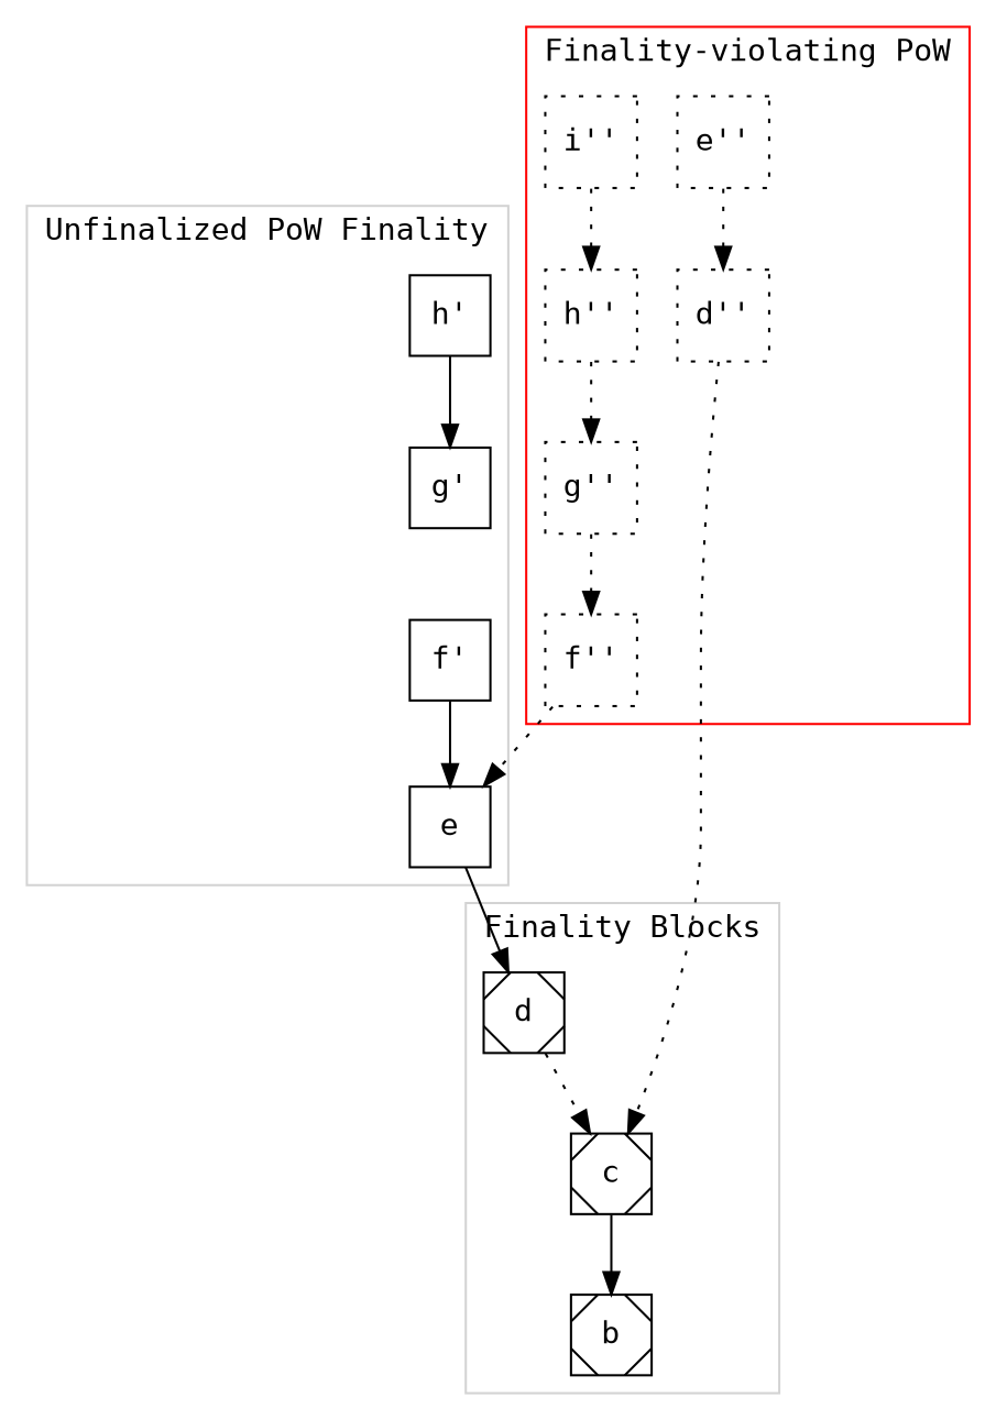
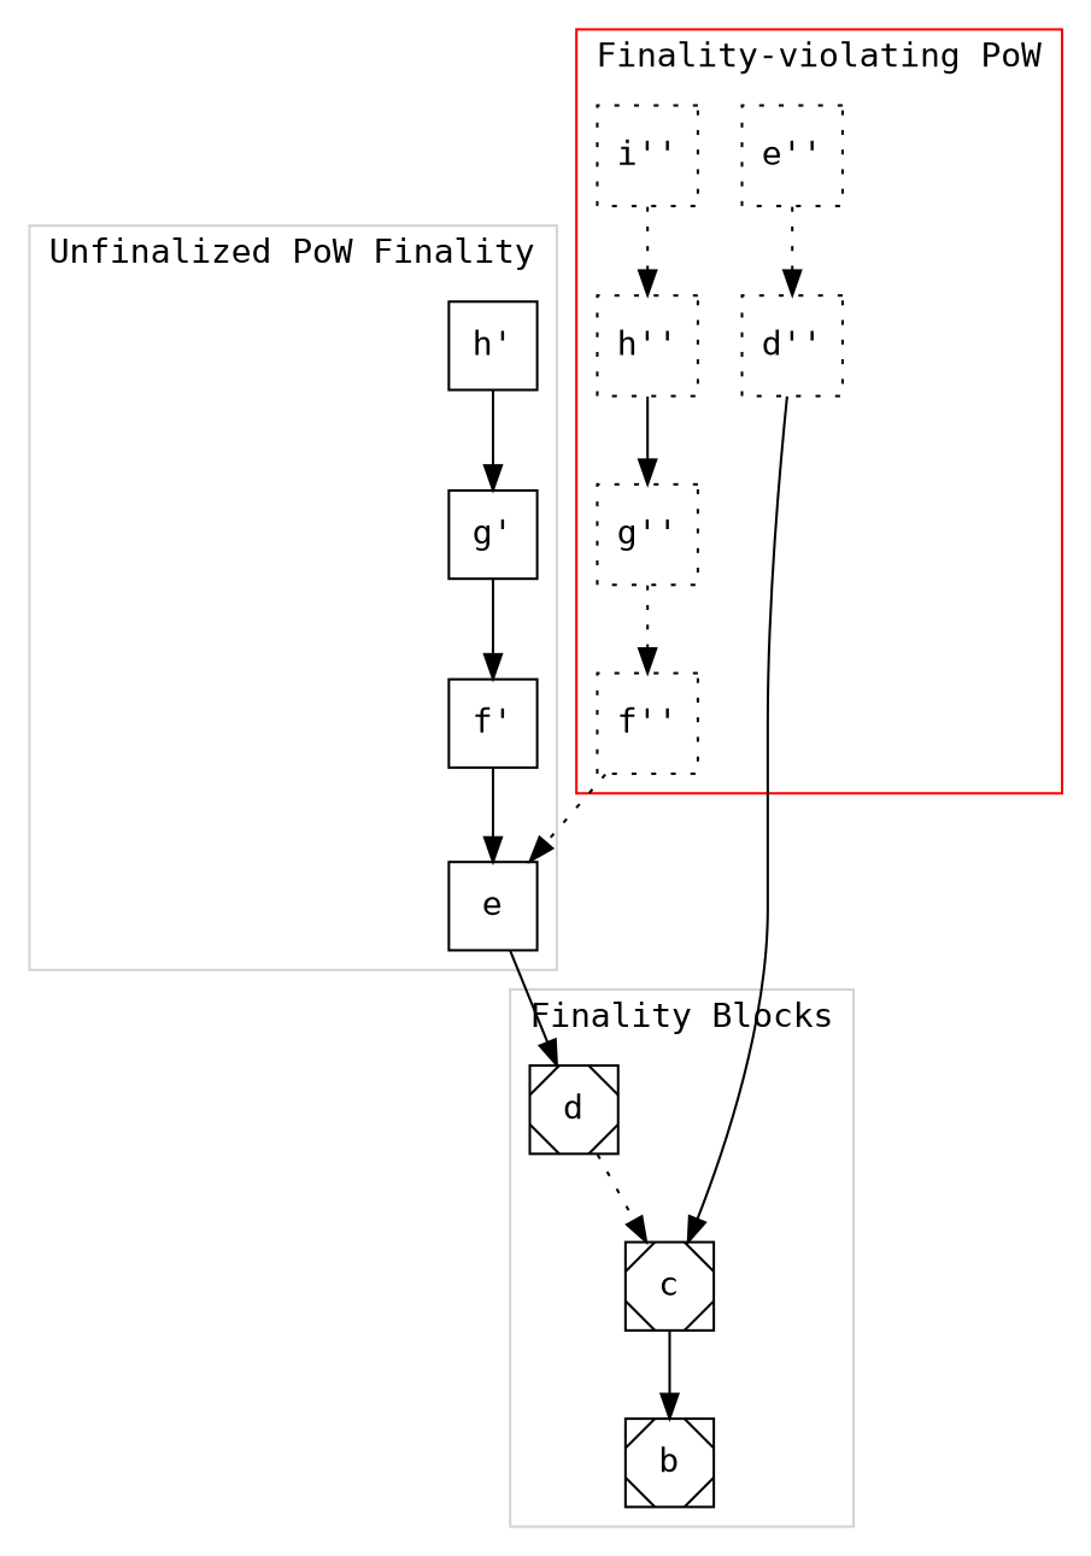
  digraph {
    color=lightgrey
    fontname="DejaVu Sans Mono"
    rankdir=TB
    node [fontname="DejaVu Sans Mono" shape=square]
    edge [fontname="DejaVu Sans Mono" style=dotted]
    n1 [label="h'"]
    n2 [label="g'"]
    n3 [label="f'"]
    e
    d [shape=Msquare]
    c [shape=Msquare]
    b [shape=Msquare]
    n8 [label="i''" style=dotted]
    n9 [label="h''" style=dotted]
    n10 [label="g''" style=dotted]
    n11 [label="f''" style=dotted]
    n12 [label="e''" style=dotted]
    n13 [label="d''" style=dotted]
    subgraph cluster_1 {
      label="Unfinalized PoW Finality"
      n1
      n2
      n3
      e
    }
    subgraph cluster_2 {
      label="Finality Blocks"
      d
      c
      b
    }
    subgraph cluster_3 {
      color=red
      label="Finality-violating PoW"
      n8
      n9
      n10
      n11
      n12
      n13
    }
    n1 -> n2 [style=""]
+   n2 -> n3 [style=""]
    n3 -> e [style=""]
    e -> d [style=""]
    d -> c
    c -> b [style=""]
    n8 -> n9
-   n9 -> n10
+   n9 -> n10 [style=solid]
    n10 -> n11
    n11 -> e
    n12 -> n13
-   n13 -> c
+   n13 -> c [style=solid]
  }
